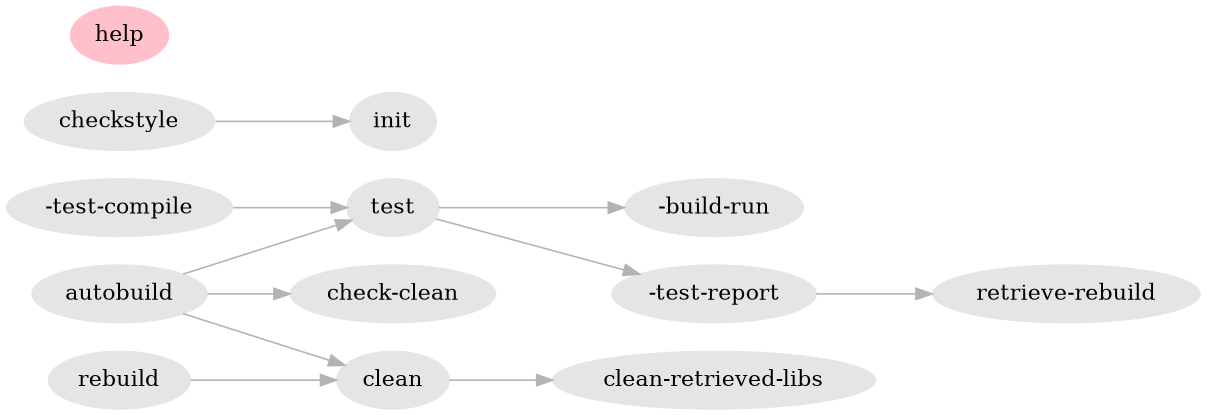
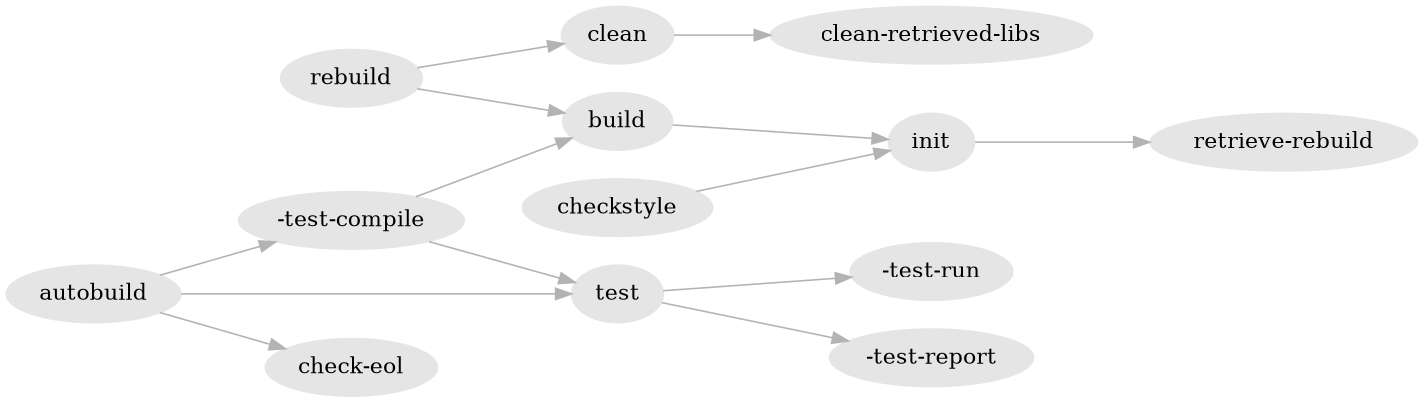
  digraph {
    rankdir=LR
    node [color=grey90 style=filled]
    edge [color=gray70]
    n1 [label="retrieve-rebuild"]
    init
    clean
    "clean-retrieved-libs"
+   build
    rebuild
    test
-   "-test-run" [label="-build-run"]
+   "-test-run"
    "-test-report"
    "-test-compile"
    checkstyle
    autobuild
-   "check-eol" [label="check-clean"]
-   help [color=pink]
-   "-test-report" -> n1
+   "check-eol"
+   init -> n1
    clean -> "clean-retrieved-libs"
+   build -> init
    rebuild -> clean
+   rebuild -> build
    test -> "-test-run"
    test -> "-test-report"
+   "-test-compile" -> build
    "-test-compile" -> test
    checkstyle -> init
-   autobuild -> clean
+   autobuild -> "-test-compile"
    autobuild -> test
    autobuild -> "check-eol"
  }
